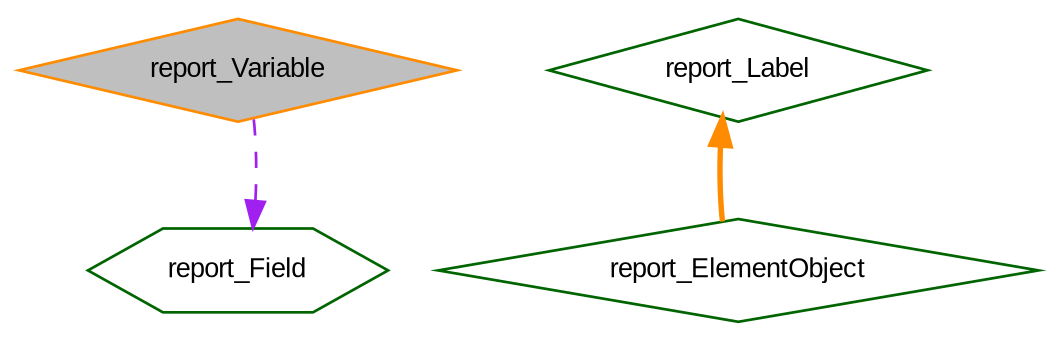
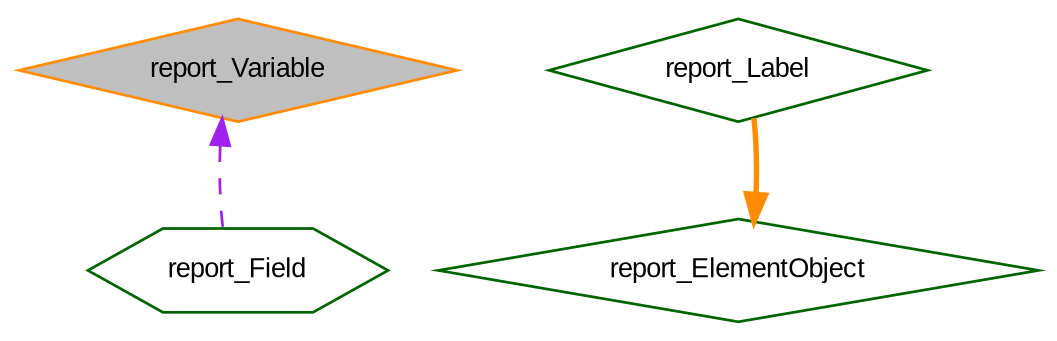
  digraph {
    fontname="Liberation Sans"
    node [color=darkgreen fillcolor=white fontname="Liberation Sans" fontsize=10 shape=diamond style=filled]
    edge [dir=back fontname="Liberation Sans" fontsize=10 labelfontname=FreeSans labelfontsize=10]
    n1 [color=darkorange fillcolor=grey75 fontcolor=black height=0.2 label=report_Variable width=0.4]
    n2 [height=0.2 label=report_Field shape=hexagon width=0.4]
    n3 [height=0.2 label=report_Label width=0.4]
    n4 [height=0.2 label=report_ElementObject width=0.4]
-   n2 -> n1 [color=purple style=dashed]
-   n3 -> n4 [color=darkorange style=bold]
+   n1 -> n2 [color=purple style=dashed]
+   n4 -> n3 [color=darkorange style=bold]
  }
